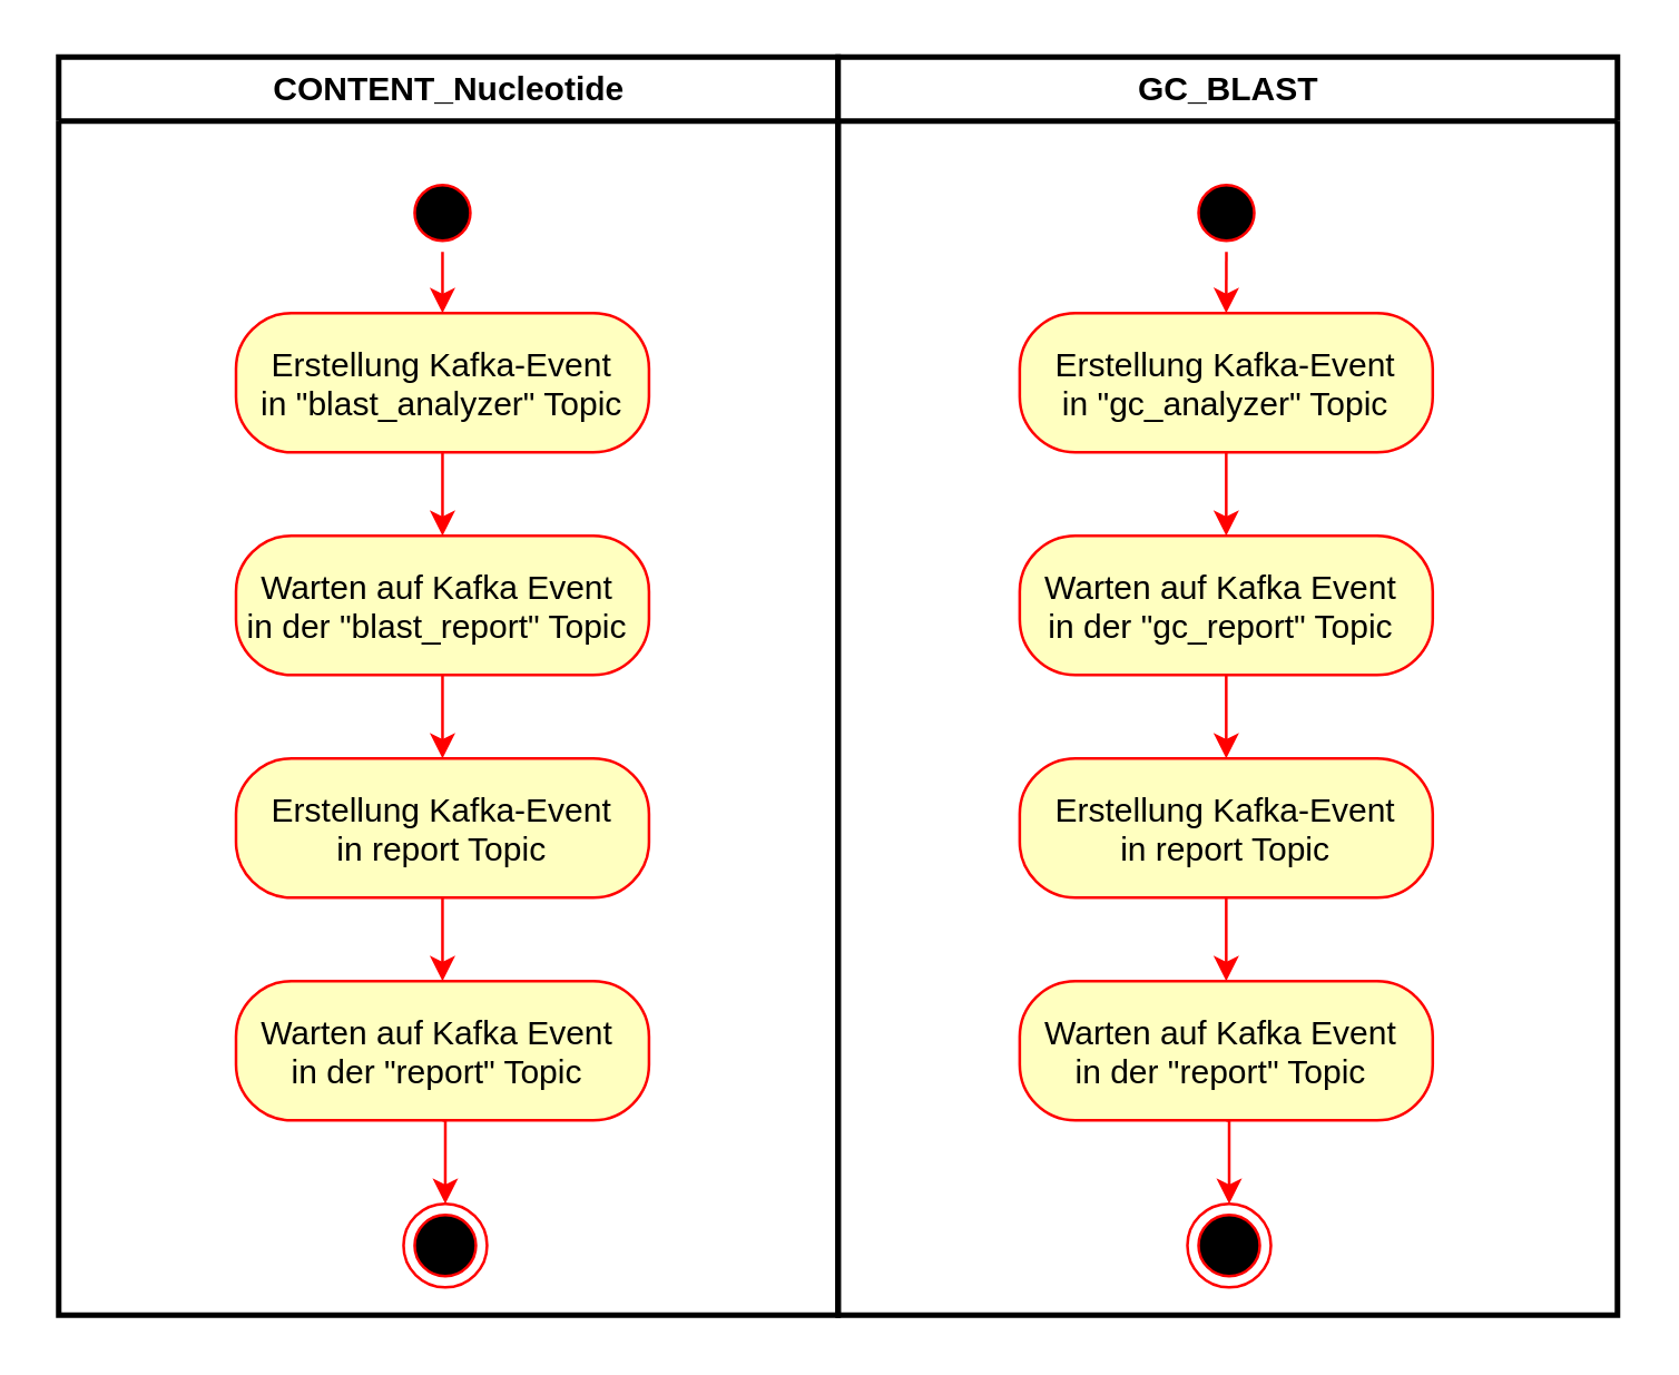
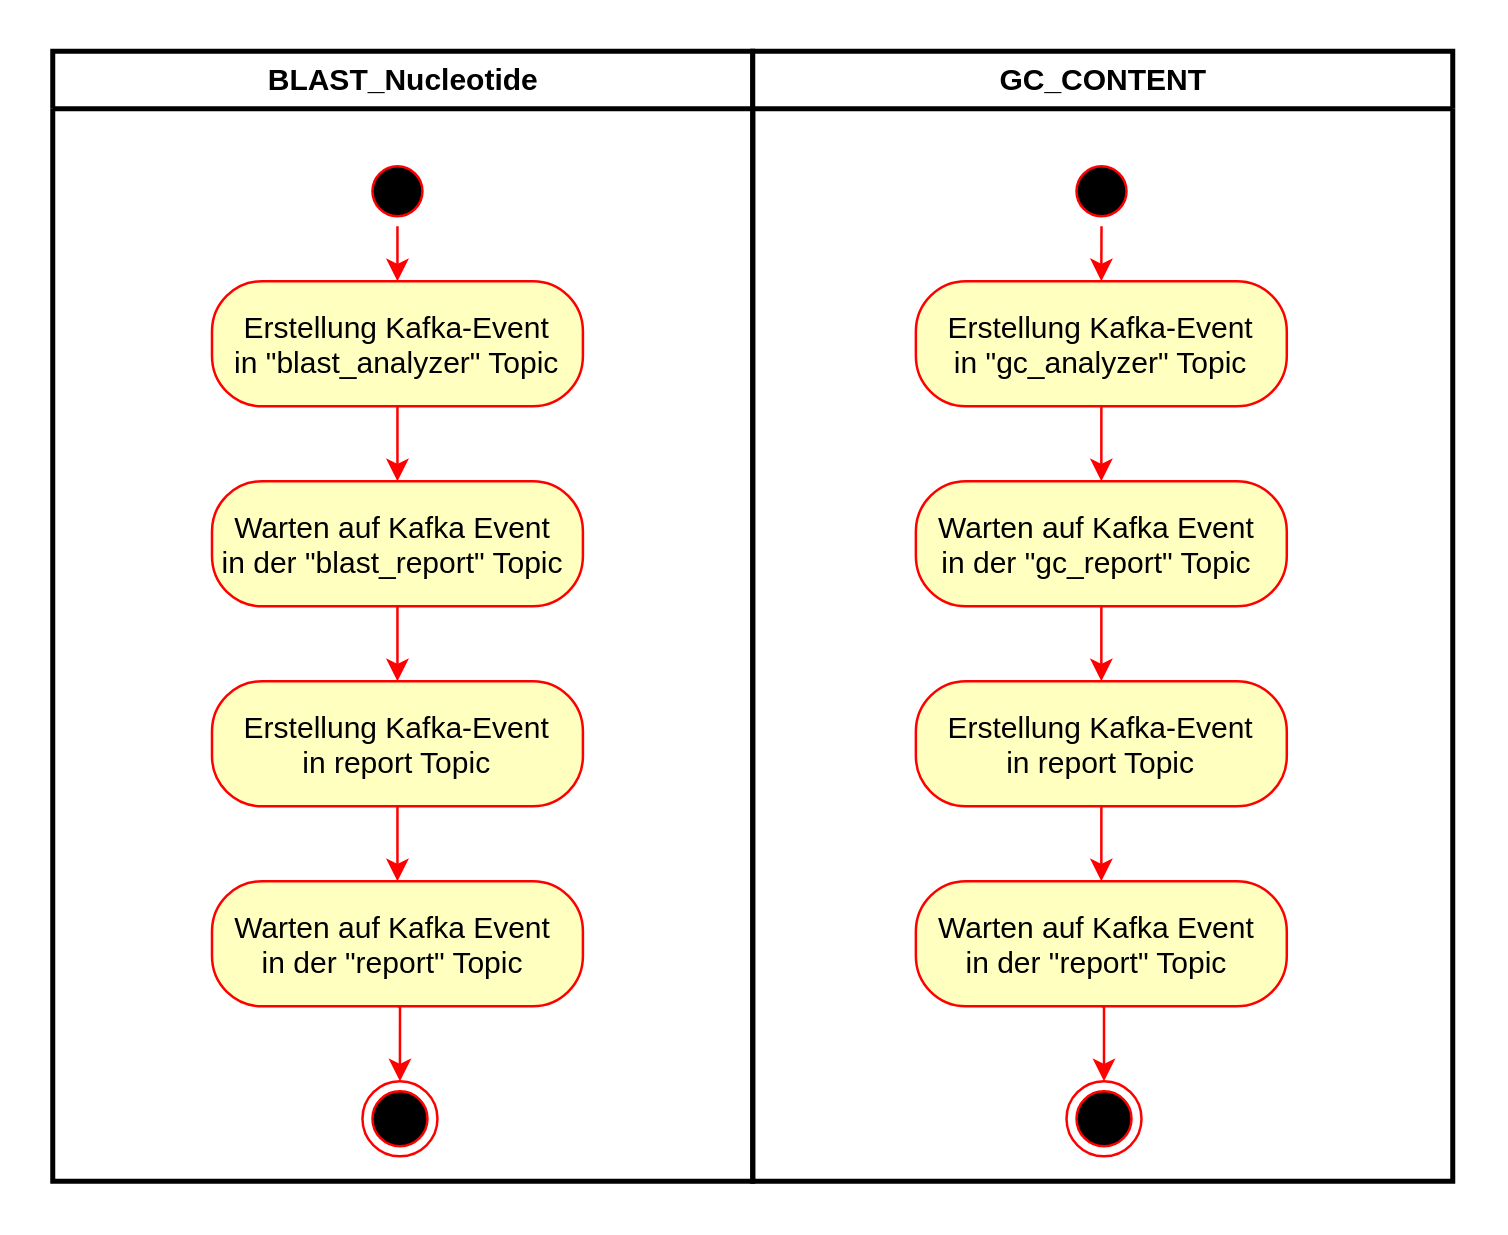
  <mxCell id="0" />
  <mxCell id="1" parent="0" />
- <mxCell id="2" value="CONTENT_Nucleotide" style="swimlane;whiteSpace=wrap;strokeWidth=2;" parent="1" vertex="1"><mxGeometry x="20.5" y="20" width="280" height="452" as="geometry" /></mxCell>
+ <mxCell id="2" value="BLAST_Nucleotide" style="swimlane;whiteSpace=wrap;strokeWidth=2;" parent="1" vertex="1"><mxGeometry x="20.5" y="20" width="280" height="452" as="geometry" /></mxCell>
  <mxCell id="3" value="Erstellung Kafka-Event&#10;in &quot;blast_analyzer&quot; Topic" style="strokeWidth=1;fillColor=#ffffc0;strokeColor=#ff0000;fontColor=#000000;rounded=1;arcSize=40;" parent="2" vertex="1"><mxGeometry x="63.7" y="92" width="148.37" height="50" as="geometry" /></mxCell>
  <mxCell id="4" value="Warten auf Kafka Event &#10;in der &quot;blast_report&quot; Topic " style="strokeWidth=1;fillColor=#ffffc0;strokeColor=#ff0000;fontColor=#000000;rounded=1;arcSize=40;" parent="2" vertex="1"><mxGeometry x="63.7" y="172" width="148.37" height="50" as="geometry" /></mxCell>
  <mxCell id="5" style="edgeStyle=orthogonalEdgeStyle;rounded=0;orthogonalLoop=1;jettySize=auto;html=1;exitX=0.5;exitY=1;exitDx=0;exitDy=0;entryX=0.5;entryY=0;entryDx=0;entryDy=0;strokeColor=#FF0000;" parent="2" source="3" target="4" edge="1"><mxGeometry relative="1" as="geometry" /></mxCell>
  <mxCell id="6" value="Erstellung Kafka-Event&#10;in report Topic" style="strokeWidth=1;fillColor=#ffffc0;strokeColor=#ff0000;fontColor=#000000;rounded=1;arcSize=40;" parent="2" vertex="1"><mxGeometry x="63.7" y="252" width="148.37" height="50" as="geometry" /></mxCell>
  <mxCell id="7" style="edgeStyle=orthogonalEdgeStyle;rounded=0;orthogonalLoop=1;jettySize=auto;html=1;exitX=0.5;exitY=1;exitDx=0;exitDy=0;entryX=0.5;entryY=0;entryDx=0;entryDy=0;strokeColor=#FF0000;" parent="2" source="4" target="6" edge="1"><mxGeometry relative="1" as="geometry" /></mxCell>
  <mxCell id="8" value="Warten auf Kafka Event &#10;in der &quot;report&quot; Topic " style="strokeWidth=1;fillColor=#ffffc0;strokeColor=#ff0000;fontColor=#000000;rounded=1;arcSize=40;" parent="2" vertex="1"><mxGeometry x="63.7" y="332" width="148.37" height="50" as="geometry" /></mxCell>
  <mxCell id="9" style="edgeStyle=orthogonalEdgeStyle;rounded=0;orthogonalLoop=1;jettySize=auto;html=1;exitX=0.5;exitY=1;exitDx=0;exitDy=0;entryX=0.5;entryY=0;entryDx=0;entryDy=0;strokeColor=#FF0000;" parent="2" source="6" target="8" edge="1"><mxGeometry relative="1" as="geometry" /></mxCell>
  <mxCell id="10" style="edgeStyle=orthogonalEdgeStyle;rounded=0;orthogonalLoop=1;jettySize=auto;html=1;exitX=0.5;exitY=1;exitDx=0;exitDy=0;entryX=0.5;entryY=0;entryDx=0;entryDy=0;strokeColor=#FF0000;" parent="2" source="11" target="3" edge="1"><mxGeometry relative="1" as="geometry" /></mxCell>
  <mxCell id="11" value="" style="ellipse;shape=startState;fillColor=#000000;strokeColor=#ff0000;" parent="2" vertex="1"><mxGeometry x="123.88" y="42" width="28" height="28" as="geometry" /></mxCell>
  <mxCell id="12" value="" style="ellipse;shape=endState;fillColor=#000000;strokeColor=#ff0000" parent="2" vertex="1"><mxGeometry x="123.88" y="412" width="30" height="30" as="geometry" /></mxCell>
  <mxCell id="13" style="edgeStyle=orthogonalEdgeStyle;rounded=0;orthogonalLoop=1;jettySize=auto;html=1;exitX=0.5;exitY=1;exitDx=0;exitDy=0;entryX=0.5;entryY=0;entryDx=0;entryDy=0;strokeColor=#FF0000;" parent="2" source="8" target="12" edge="1"><mxGeometry relative="1" as="geometry" /></mxCell>
- <mxCell id="14" value="GC_BLAST" style="swimlane;whiteSpace=wrap;startSize=23;strokeWidth=2;" parent="1" vertex="1"><mxGeometry x="300.5" y="20" width="280" height="452" as="geometry" /></mxCell>
+ <mxCell id="14" value="GC_CONTENT" style="swimlane;whiteSpace=wrap;startSize=23;strokeWidth=2;" parent="1" vertex="1"><mxGeometry x="300.5" y="20" width="280" height="452" as="geometry" /></mxCell>
  <mxCell id="15" style="edgeStyle=orthogonalEdgeStyle;rounded=0;orthogonalLoop=1;jettySize=auto;html=1;exitX=0.5;exitY=1;exitDx=0;exitDy=0;entryX=0.5;entryY=0;entryDx=0;entryDy=0;strokeColor=#FF0000;" parent="14" source="16" target="18" edge="1"><mxGeometry relative="1" as="geometry" /></mxCell>
  <mxCell id="16" value="Erstellung Kafka-Event&#10;in &quot;gc_analyzer&quot; Topic" style="strokeWidth=1;fillColor=#ffffc0;strokeColor=#ff0000;fontColor=#000000;rounded=1;arcSize=40;" parent="14" vertex="1"><mxGeometry x="65.25" y="92" width="148.37" height="50" as="geometry" /></mxCell>
  <mxCell id="17" style="edgeStyle=orthogonalEdgeStyle;rounded=0;orthogonalLoop=1;jettySize=auto;html=1;exitX=0.5;exitY=1;exitDx=0;exitDy=0;entryX=0.5;entryY=0;entryDx=0;entryDy=0;strokeColor=#FF0000;" parent="14" source="18" target="20" edge="1"><mxGeometry relative="1" as="geometry" /></mxCell>
  <mxCell id="18" value="Warten auf Kafka Event &#10;in der &quot;gc_report&quot; Topic " style="strokeWidth=1;fillColor=#ffffc0;strokeColor=#ff0000;fontColor=#000000;rounded=1;arcSize=40;" parent="14" vertex="1"><mxGeometry x="65.25" y="172" width="148.37" height="50" as="geometry" /></mxCell>
  <mxCell id="19" style="edgeStyle=orthogonalEdgeStyle;rounded=0;orthogonalLoop=1;jettySize=auto;html=1;exitX=0.5;exitY=1;exitDx=0;exitDy=0;entryX=0.5;entryY=0;entryDx=0;entryDy=0;strokeColor=#FF0000;" parent="14" source="20" target="22" edge="1"><mxGeometry relative="1" as="geometry" /></mxCell>
  <mxCell id="20" value="Erstellung Kafka-Event&#10;in report Topic" style="strokeWidth=1;fillColor=#ffffc0;strokeColor=#ff0000;fontColor=#000000;rounded=1;arcSize=40;" parent="14" vertex="1"><mxGeometry x="65.25" y="252" width="148.37" height="50" as="geometry" /></mxCell>
  <mxCell id="21" style="edgeStyle=orthogonalEdgeStyle;rounded=0;orthogonalLoop=1;jettySize=auto;html=1;exitX=0.5;exitY=1;exitDx=0;exitDy=0;entryX=0.5;entryY=0;entryDx=0;entryDy=0;strokeColor=#FF0000;" parent="14" source="22" target="25" edge="1"><mxGeometry relative="1" as="geometry" /></mxCell>
  <mxCell id="22" value="Warten auf Kafka Event &#10;in der &quot;report&quot; Topic " style="strokeWidth=1;fillColor=#ffffc0;strokeColor=#ff0000;fontColor=#000000;rounded=1;arcSize=40;" parent="14" vertex="1"><mxGeometry x="65.25" y="332" width="148.37" height="50" as="geometry" /></mxCell>
  <mxCell id="23" style="edgeStyle=orthogonalEdgeStyle;rounded=0;orthogonalLoop=1;jettySize=auto;html=1;exitX=0.5;exitY=1;exitDx=0;exitDy=0;entryX=0.5;entryY=0;entryDx=0;entryDy=0;strokeColor=#FF0000;" parent="14" source="24" target="16" edge="1"><mxGeometry relative="1" as="geometry" /></mxCell>
  <mxCell id="24" value="" style="ellipse;shape=startState;fillColor=#000000;strokeColor=#ff0000;" parent="14" vertex="1"><mxGeometry x="125.5" y="42" width="28" height="28" as="geometry" /></mxCell>
  <mxCell id="25" value="" style="ellipse;shape=endState;fillColor=#000000;strokeColor=#ff0000" parent="14" vertex="1"><mxGeometry x="125.5" y="412" width="30" height="30" as="geometry" /></mxCell>
